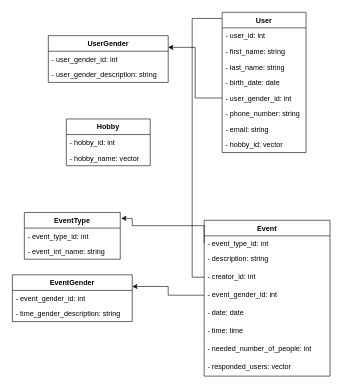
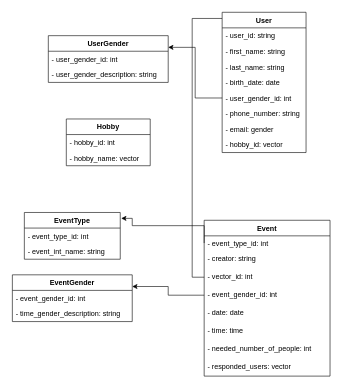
  <mxCell id="0" />
  <mxCell id="1" parent="0" />
  <mxCell id="2" value="User" style="swimlane;fontStyle=1;childLayout=stackLayout;horizontal=1;startSize=26;fillColor=none;horizontalStack=0;resizeParent=1;resizeParentMax=0;resizeLast=0;collapsible=1;marginBottom=0;" vertex="1" parent="1"><mxGeometry x="370" y="20" width="140" height="234" as="geometry" /></mxCell>
- <mxCell id="3" value="- user_id: int" style="text;strokeColor=none;fillColor=none;align=left;verticalAlign=top;spacingLeft=4;spacingRight=4;overflow=hidden;rotatable=0;points=[[0,0.5],[1,0.5]];portConstraint=eastwest;" vertex="1" parent="2"><mxGeometry y="26" width="140" height="26" as="geometry" /></mxCell>
+ <mxCell id="3" value="- user_id: string" style="text;strokeColor=none;fillColor=none;align=left;verticalAlign=top;spacingLeft=4;spacingRight=4;overflow=hidden;rotatable=0;points=[[0,0.5],[1,0.5]];portConstraint=eastwest;" vertex="1" parent="2"><mxGeometry y="26" width="140" height="26" as="geometry" /></mxCell>
  <mxCell id="4" value="- first_name: string" style="text;strokeColor=none;fillColor=none;align=left;verticalAlign=top;spacingLeft=4;spacingRight=4;overflow=hidden;rotatable=0;points=[[0,0.5],[1,0.5]];portConstraint=eastwest;" vertex="1" parent="2"><mxGeometry y="52" width="140" height="26" as="geometry" /></mxCell>
  <mxCell id="5" value="- last_name: string" style="text;strokeColor=none;fillColor=none;align=left;verticalAlign=top;spacingLeft=4;spacingRight=4;overflow=hidden;rotatable=0;points=[[0,0.5],[1,0.5]];portConstraint=eastwest;" vertex="1" parent="2"><mxGeometry y="78" width="140" height="26" as="geometry" /></mxCell>
  <mxCell id="6" value="- birth_date: date" style="text;strokeColor=none;fillColor=none;align=left;verticalAlign=top;spacingLeft=4;spacingRight=4;overflow=hidden;rotatable=0;points=[[0,0.5],[1,0.5]];portConstraint=eastwest;" vertex="1" parent="2"><mxGeometry y="104" width="140" height="26" as="geometry" /></mxCell>
  <mxCell id="7" value="- user_gender_id: int" style="text;strokeColor=none;fillColor=none;align=left;verticalAlign=top;spacingLeft=4;spacingRight=4;overflow=hidden;rotatable=0;points=[[0,0.5],[1,0.5]];portConstraint=eastwest;" vertex="1" parent="2"><mxGeometry y="130" width="140" height="26" as="geometry" /></mxCell>
  <mxCell id="8" value="- phone_number: string" style="text;strokeColor=none;fillColor=none;align=left;verticalAlign=top;spacingLeft=4;spacingRight=4;overflow=hidden;rotatable=0;points=[[0,0.5],[1,0.5]];portConstraint=eastwest;" vertex="1" parent="2"><mxGeometry y="156" width="140" height="26" as="geometry" /></mxCell>
- <mxCell id="9" value="- email: string" style="text;strokeColor=none;fillColor=none;align=left;verticalAlign=top;spacingLeft=4;spacingRight=4;overflow=hidden;rotatable=0;points=[[0,0.5],[1,0.5]];portConstraint=eastwest;" vertex="1" parent="2"><mxGeometry y="182" width="140" height="26" as="geometry" /></mxCell>
+ <mxCell id="9" value="- email: gender" style="text;strokeColor=none;fillColor=none;align=left;verticalAlign=top;spacingLeft=4;spacingRight=4;overflow=hidden;rotatable=0;points=[[0,0.5],[1,0.5]];portConstraint=eastwest;" vertex="1" parent="2"><mxGeometry y="182" width="140" height="26" as="geometry" /></mxCell>
  <mxCell id="10" value="- hobby_id: vector" style="text;strokeColor=none;fillColor=none;align=left;verticalAlign=top;spacingLeft=4;spacingRight=4;overflow=hidden;rotatable=0;points=[[0,0.5],[1,0.5]];portConstraint=eastwest;" vertex="1" parent="2"><mxGeometry y="208" width="140" height="26" as="geometry" /></mxCell>
  <mxCell id="11" value="Hobby" style="swimlane;fontStyle=1;childLayout=stackLayout;horizontal=1;startSize=26;fillColor=none;horizontalStack=0;resizeParent=1;resizeParentMax=0;resizeLast=0;collapsible=1;marginBottom=0;" vertex="1" parent="1"><mxGeometry x="110" y="198" width="140" height="78" as="geometry" /></mxCell>
  <mxCell id="12" value="- hobby_id: int" style="text;strokeColor=none;fillColor=none;align=left;verticalAlign=top;spacingLeft=4;spacingRight=4;overflow=hidden;rotatable=0;points=[[0,0.5],[1,0.5]];portConstraint=eastwest;" vertex="1" parent="11"><mxGeometry y="26" width="140" height="26" as="geometry" /></mxCell>
  <mxCell id="13" value="- hobby_name: vector" style="text;strokeColor=none;fillColor=none;align=left;verticalAlign=top;spacingLeft=4;spacingRight=4;overflow=hidden;rotatable=0;points=[[0,0.5],[1,0.5]];portConstraint=eastwest;" vertex="1" parent="11"><mxGeometry y="52" width="140" height="26" as="geometry" /></mxCell>
  <mxCell id="14" value="Event" style="swimlane;fontStyle=1;childLayout=stackLayout;horizontal=1;startSize=26;fillColor=none;horizontalStack=0;resizeParent=1;resizeParentMax=0;resizeLast=0;collapsible=1;marginBottom=0;" vertex="1" parent="1"><mxGeometry x="340" y="367" width="210" height="260" as="geometry" /></mxCell>
  <mxCell id="15" value="- event_type_id: int" style="text;strokeColor=none;fillColor=none;align=left;verticalAlign=top;spacingLeft=4;spacingRight=4;overflow=hidden;rotatable=0;points=[[0,0.5],[1,0.5]];portConstraint=eastwest;" vertex="1" parent="14"><mxGeometry y="26" width="210" height="24" as="geometry" /></mxCell>
- <mxCell id="16" value="- description: string&#10;" style="text;strokeColor=none;fillColor=none;align=left;verticalAlign=top;spacingLeft=4;spacingRight=4;overflow=hidden;rotatable=0;points=[[0,0.5],[1,0.5]];portConstraint=eastwest;" vertex="1" parent="14"><mxGeometry y="50" width="210" height="30" as="geometry" /></mxCell>
- <mxCell id="17" value="- creator_id: int" style="text;strokeColor=none;fillColor=none;align=left;verticalAlign=top;spacingLeft=4;spacingRight=4;overflow=hidden;rotatable=0;points=[[0,0.5],[1,0.5]];portConstraint=eastwest;" vertex="1" parent="14"><mxGeometry y="80" width="210" height="30" as="geometry" /></mxCell>
+ <mxCell id="16" value="- creator: string&#10;" style="text;strokeColor=none;fillColor=none;align=left;verticalAlign=top;spacingLeft=4;spacingRight=4;overflow=hidden;rotatable=0;points=[[0,0.5],[1,0.5]];portConstraint=eastwest;" vertex="1" parent="14"><mxGeometry y="50" width="210" height="30" as="geometry" /></mxCell>
+ <mxCell id="17" value="- vector_id: int" style="text;strokeColor=none;fillColor=none;align=left;verticalAlign=top;spacingLeft=4;spacingRight=4;overflow=hidden;rotatable=0;points=[[0,0.5],[1,0.5]];portConstraint=eastwest;" vertex="1" parent="14"><mxGeometry y="80" width="210" height="30" as="geometry" /></mxCell>
  <mxCell id="18" value="- event_gender_id: int" style="text;strokeColor=none;fillColor=none;align=left;verticalAlign=top;spacingLeft=4;spacingRight=4;overflow=hidden;rotatable=0;points=[[0,0.5],[1,0.5]];portConstraint=eastwest;" vertex="1" parent="14"><mxGeometry y="110" width="210" height="30" as="geometry" /></mxCell>
  <mxCell id="19" value="- date: date" style="text;strokeColor=none;fillColor=none;align=left;verticalAlign=top;spacingLeft=4;spacingRight=4;overflow=hidden;rotatable=0;points=[[0,0.5],[1,0.5]];portConstraint=eastwest;" vertex="1" parent="14"><mxGeometry y="140" width="210" height="30" as="geometry" /></mxCell>
  <mxCell id="20" value="- time: time" style="text;strokeColor=none;fillColor=none;align=left;verticalAlign=top;spacingLeft=4;spacingRight=4;overflow=hidden;rotatable=0;points=[[0,0.5],[1,0.5]];portConstraint=eastwest;" vertex="1" parent="14"><mxGeometry y="170" width="210" height="30" as="geometry" /></mxCell>
  <mxCell id="21" value="- needed_number_of_people: int&#10;" style="text;strokeColor=none;fillColor=none;align=left;verticalAlign=top;spacingLeft=4;spacingRight=4;overflow=hidden;rotatable=0;points=[[0,0.5],[1,0.5]];portConstraint=eastwest;" vertex="1" parent="14"><mxGeometry y="200" width="210" height="30" as="geometry" /></mxCell>
  <mxCell id="22" value="- responded_users: vector" style="text;strokeColor=none;fillColor=none;align=left;verticalAlign=top;spacingLeft=4;spacingRight=4;overflow=hidden;rotatable=0;points=[[0,0.5],[1,0.5]];portConstraint=eastwest;" vertex="1" parent="14"><mxGeometry y="230" width="210" height="30" as="geometry" /></mxCell>
  <mxCell id="23" value="EventType" style="swimlane;fontStyle=1;childLayout=stackLayout;horizontal=1;startSize=26;fillColor=none;horizontalStack=0;resizeParent=1;resizeParentMax=0;resizeLast=0;collapsible=1;marginBottom=0;" vertex="1" parent="1"><mxGeometry x="40" y="354" width="160" height="78" as="geometry" /></mxCell>
  <mxCell id="24" value="- event_type_id: int" style="text;strokeColor=none;fillColor=none;align=left;verticalAlign=top;spacingLeft=4;spacingRight=4;overflow=hidden;rotatable=0;points=[[0,0.5],[1,0.5]];portConstraint=eastwest;" vertex="1" parent="23"><mxGeometry y="26" width="160" height="26" as="geometry" /></mxCell>
  <mxCell id="25" value="- event_int_name: string" style="text;strokeColor=none;fillColor=none;align=left;verticalAlign=top;spacingLeft=4;spacingRight=4;overflow=hidden;rotatable=0;points=[[0,0.5],[1,0.5]];portConstraint=eastwest;" vertex="1" parent="23"><mxGeometry y="52" width="160" height="26" as="geometry" /></mxCell>
  <mxCell id="26" value="EventGender" style="swimlane;fontStyle=1;childLayout=stackLayout;horizontal=1;startSize=26;fillColor=none;horizontalStack=0;resizeParent=1;resizeParentMax=0;resizeLast=0;collapsible=1;marginBottom=0;" vertex="1" parent="1"><mxGeometry x="20" y="458" width="200" height="78" as="geometry" /></mxCell>
  <mxCell id="27" value="- event_gender_id: int" style="text;strokeColor=none;fillColor=none;align=left;verticalAlign=top;spacingLeft=4;spacingRight=4;overflow=hidden;rotatable=0;points=[[0,0.5],[1,0.5]];portConstraint=eastwest;" vertex="1" parent="26"><mxGeometry y="26" width="200" height="26" as="geometry" /></mxCell>
  <mxCell id="28" value="- time_gender_description: string" style="text;strokeColor=none;fillColor=none;align=left;verticalAlign=top;spacingLeft=4;spacingRight=4;overflow=hidden;rotatable=0;points=[[0,0.5],[1,0.5]];portConstraint=eastwest;" vertex="1" parent="26"><mxGeometry y="52" width="200" height="26" as="geometry" /></mxCell>
  <mxCell id="29" value="UserGender" style="swimlane;fontStyle=1;childLayout=stackLayout;horizontal=1;startSize=26;fillColor=none;horizontalStack=0;resizeParent=1;resizeParentMax=0;resizeLast=0;collapsible=1;marginBottom=0;" vertex="1" parent="1"><mxGeometry x="80" y="59" width="200" height="78" as="geometry" /></mxCell>
  <mxCell id="30" value="- user_gender_id: int" style="text;strokeColor=none;fillColor=none;align=left;verticalAlign=top;spacingLeft=4;spacingRight=4;overflow=hidden;rotatable=0;points=[[0,0.5],[1,0.5]];portConstraint=eastwest;" vertex="1" parent="29"><mxGeometry y="26" width="200" height="26" as="geometry" /></mxCell>
  <mxCell id="31" value="- user_gender_description: string" style="text;strokeColor=none;fillColor=none;align=left;verticalAlign=top;spacingLeft=4;spacingRight=4;overflow=hidden;rotatable=0;points=[[0,0.5],[1,0.5]];portConstraint=eastwest;" vertex="1" parent="29"><mxGeometry y="52" width="200" height="26" as="geometry" /></mxCell>
  <mxCell id="32" style="edgeStyle=orthogonalEdgeStyle;rounded=0;orthogonalLoop=1;jettySize=auto;html=1;exitX=0;exitY=0.5;exitDx=0;exitDy=0;entryX=1.01;entryY=0.126;entryDx=0;entryDy=0;entryPerimeter=0;" edge="1" parent="1" source="15" target="23"><mxGeometry relative="1" as="geometry"><Array as="points"><mxPoint x="220" y="376" /><mxPoint x="220" y="364" /></Array></mxGeometry></mxCell>
  <mxCell id="33" style="edgeStyle=orthogonalEdgeStyle;rounded=0;orthogonalLoop=1;jettySize=auto;html=1;exitX=0;exitY=0.5;exitDx=0;exitDy=0;entryX=1;entryY=0.25;entryDx=0;entryDy=0;" edge="1" parent="1" source="18" target="26"><mxGeometry relative="1" as="geometry" /></mxCell>
  <mxCell id="34" style="edgeStyle=orthogonalEdgeStyle;rounded=0;orthogonalLoop=1;jettySize=auto;html=1;exitX=0;exitY=0.5;exitDx=0;exitDy=0;entryX=-0.001;entryY=0.044;entryDx=0;entryDy=0;entryPerimeter=0;endArrow=none;" edge="1" parent="1" source="17" target="2"><mxGeometry relative="1" as="geometry"><mxPoint x="260" y="188" as="targetPoint" /></mxGeometry></mxCell>
  <mxCell id="35" style="edgeStyle=orthogonalEdgeStyle;rounded=0;orthogonalLoop=1;jettySize=auto;html=1;exitX=0;exitY=0.5;exitDx=0;exitDy=0;entryX=1;entryY=0.25;entryDx=0;entryDy=0;" edge="1" parent="1" source="7" target="29"><mxGeometry relative="1" as="geometry" /></mxCell>
